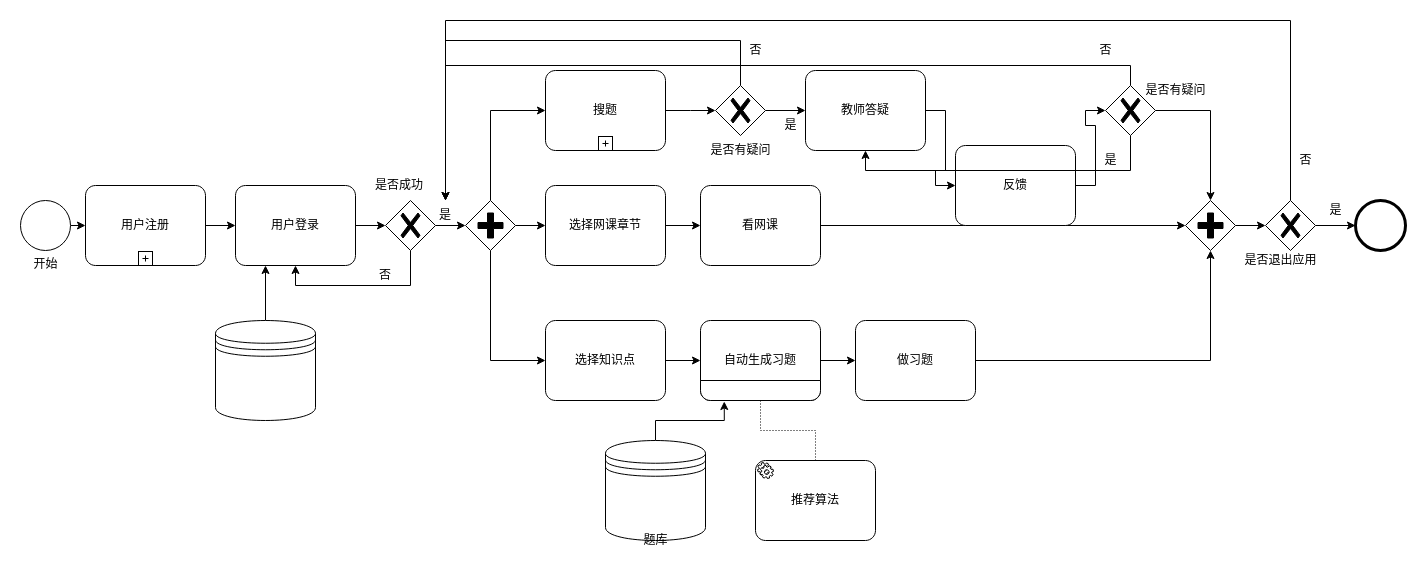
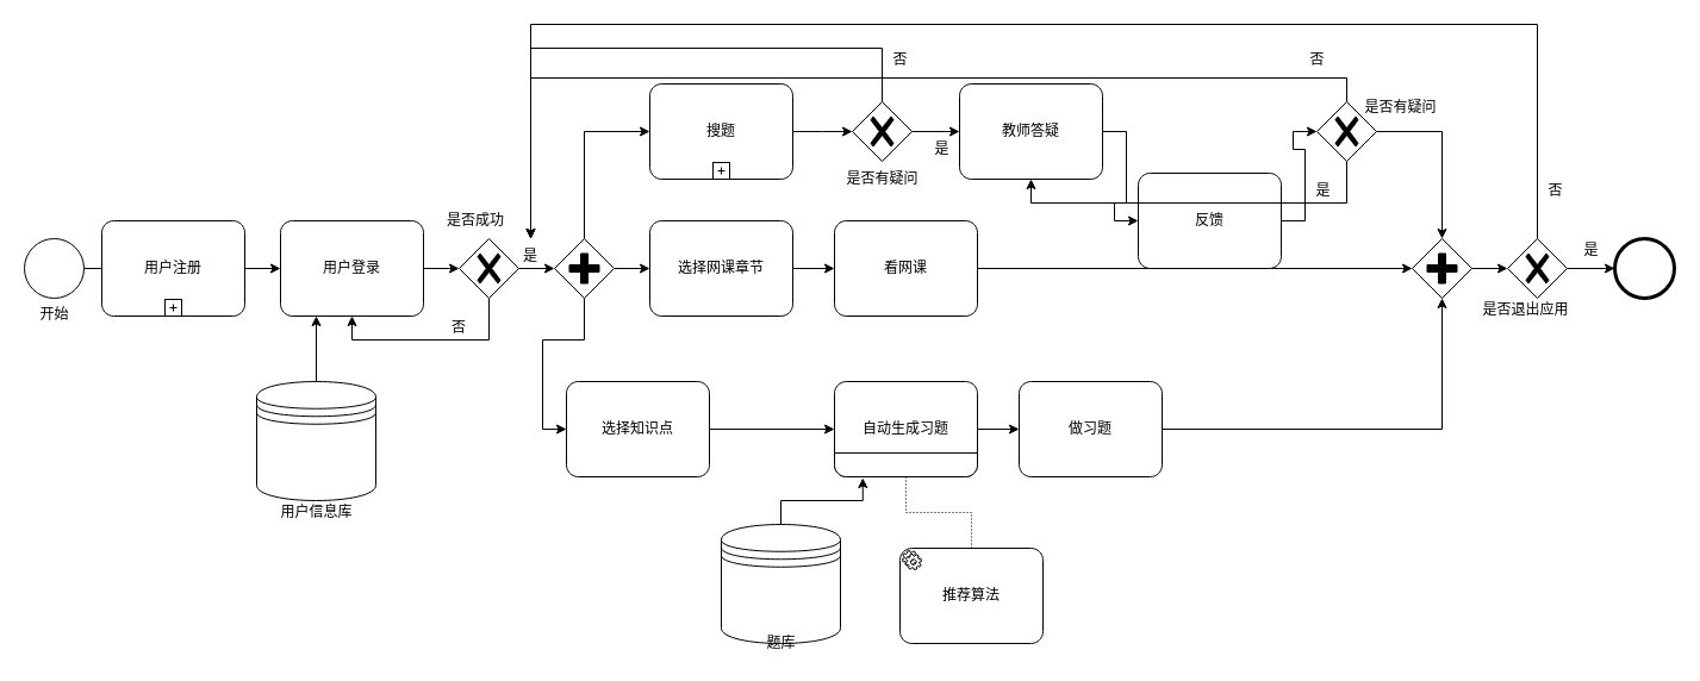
  <mxCell id="0" />
  <mxCell id="1" parent="0" />
- <mxCell id="2" style="edgeStyle=orthogonalEdgeStyle;rounded=0;orthogonalLoop=1;jettySize=auto;html=1;exitX=1;exitY=0.5;exitDx=0;exitDy=0;exitPerimeter=0;entryX=0;entryY=0.5;entryDx=0;entryDy=0;entryPerimeter=0;" edge="1" parent="1" source="3" target="5"><mxGeometry relative="1" as="geometry" /></mxCell>
+ <mxCell id="2" style="edgeStyle=orthogonalEdgeStyle;rounded=0;orthogonalLoop=1;jettySize=auto;html=1;exitX=1;exitY=0.5;exitDx=0;exitDy=0;exitPerimeter=0;entryX=0;entryY=0.5;entryDx=0;entryDy=0;entryPerimeter=0;endArrow=none;" edge="1" parent="1" source="3" target="5"><mxGeometry relative="1" as="geometry" /></mxCell>
  <mxCell id="3" value="开始" style="points=[[0.145,0.145,0],[0.5,0,0],[0.855,0.145,0],[1,0.5,0],[0.855,0.855,0],[0.5,1,0],[0.145,0.855,0],[0,0.5,0]];shape=mxgraph.bpmn.event;html=1;verticalLabelPosition=bottom;labelBackgroundColor=#ffffff;verticalAlign=top;align=center;perimeter=ellipsePerimeter;outlineConnect=0;aspect=fixed;outline=standard;symbol=general;" vertex="1" parent="1"><mxGeometry x="20" y="200" width="50" height="50" as="geometry" /></mxCell>
  <mxCell id="4" style="edgeStyle=orthogonalEdgeStyle;rounded=0;orthogonalLoop=1;jettySize=auto;html=1;exitX=1;exitY=0.5;exitDx=0;exitDy=0;exitPerimeter=0;" edge="1" parent="1" source="5"><mxGeometry relative="1" as="geometry"><mxPoint x="235" y="225" as="targetPoint" /></mxGeometry></mxCell>
  <mxCell id="5" value="用户注册" style="points=[[0.25,0,0],[0.5,0,0],[0.75,0,0],[1,0.25,0],[1,0.5,0],[1,0.75,0],[0.75,1,0],[0.5,1,0],[0.25,1,0],[0,0.75,0],[0,0.5,0],[0,0.25,0]];shape=mxgraph.bpmn.task;whiteSpace=wrap;rectStyle=rounded;size=10;taskMarker=abstract;isLoopSub=1;" vertex="1" parent="1"><mxGeometry x="85" y="185" width="120" height="80" as="geometry" /></mxCell>
  <mxCell id="6" style="edgeStyle=orthogonalEdgeStyle;rounded=0;orthogonalLoop=1;jettySize=auto;html=1;exitX=1;exitY=0.5;exitDx=0;exitDy=0;exitPerimeter=0;" edge="1" parent="1" source="7" target="10"><mxGeometry relative="1" as="geometry" /></mxCell>
  <mxCell id="7" value="用户登录" style="points=[[0.25,0,0],[0.5,0,0],[0.75,0,0],[1,0.25,0],[1,0.5,0],[1,0.75,0],[0.75,1,0],[0.5,1,0],[0.25,1,0],[0,0.75,0],[0,0.5,0],[0,0.25,0]];shape=mxgraph.bpmn.task;whiteSpace=wrap;rectStyle=rounded;size=10;taskMarker=abstract;" vertex="1" parent="1"><mxGeometry x="235" y="185" width="120" height="80" as="geometry" /></mxCell>
  <mxCell id="8" style="edgeStyle=orthogonalEdgeStyle;rounded=0;orthogonalLoop=1;jettySize=auto;html=1;exitX=0.5;exitY=1;exitDx=0;exitDy=0;exitPerimeter=0;entryX=0.5;entryY=1;entryDx=0;entryDy=0;entryPerimeter=0;" edge="1" parent="1" source="10" target="7"><mxGeometry relative="1" as="geometry" /></mxCell>
  <mxCell id="9" style="edgeStyle=orthogonalEdgeStyle;rounded=0;orthogonalLoop=1;jettySize=auto;html=1;exitX=1;exitY=0.5;exitDx=0;exitDy=0;exitPerimeter=0;entryX=0;entryY=0.5;entryDx=0;entryDy=0;entryPerimeter=0;" edge="1" parent="1" source="10" target="14"><mxGeometry relative="1" as="geometry" /></mxCell>
  <mxCell id="10" value="" style="points=[[0.25,0.25,0],[0.5,0,0],[0.75,0.25,0],[1,0.5,0],[0.75,0.75,0],[0.5,1,0],[0.25,0.75,0],[0,0.5,0]];shape=mxgraph.bpmn.gateway2;html=1;verticalLabelPosition=bottom;labelBackgroundColor=#ffffff;verticalAlign=top;align=center;perimeter=rhombusPerimeter;outlineConnect=0;outline=none;symbol=none;gwType=exclusive;" vertex="1" parent="1"><mxGeometry x="385" y="200" width="50" height="50" as="geometry" /></mxCell>
  <mxCell id="11" style="edgeStyle=orthogonalEdgeStyle;rounded=0;orthogonalLoop=1;jettySize=auto;html=1;exitX=1;exitY=0.5;exitDx=0;exitDy=0;exitPerimeter=0;entryX=0;entryY=0.5;entryDx=0;entryDy=0;entryPerimeter=0;" edge="1" parent="1" source="14"><mxGeometry relative="1" as="geometry"><mxPoint x="545" y="225" as="targetPoint" /></mxGeometry></mxCell>
  <mxCell id="12" style="edgeStyle=orthogonalEdgeStyle;rounded=0;orthogonalLoop=1;jettySize=auto;html=1;exitX=0.5;exitY=0;exitDx=0;exitDy=0;exitPerimeter=0;entryX=0;entryY=0.5;entryDx=0;entryDy=0;entryPerimeter=0;" edge="1" parent="1" source="14" target="22"><mxGeometry relative="1" as="geometry" /></mxCell>
  <mxCell id="13" style="edgeStyle=orthogonalEdgeStyle;rounded=0;orthogonalLoop=1;jettySize=auto;html=1;exitX=0.5;exitY=1;exitDx=0;exitDy=0;exitPerimeter=0;entryX=0;entryY=0.5;entryDx=0;entryDy=0;entryPerimeter=0;" edge="1" parent="1" source="14" target="36"><mxGeometry relative="1" as="geometry" /></mxCell>
  <mxCell id="14" value="" style="points=[[0.25,0.25,0],[0.5,0,0],[0.75,0.25,0],[1,0.5,0],[0.75,0.75,0],[0.5,1,0],[0.25,0.75,0],[0,0.5,0]];shape=mxgraph.bpmn.gateway2;html=1;verticalLabelPosition=bottom;labelBackgroundColor=#ffffff;verticalAlign=top;align=center;perimeter=rhombusPerimeter;outlineConnect=0;outline=none;symbol=none;gwType=parallel;" vertex="1" parent="1"><mxGeometry x="465" y="200" width="50" height="50" as="geometry" /></mxCell>
  <mxCell id="15" value="是否成功" style="text;html=1;strokeColor=none;fillColor=none;align=center;verticalAlign=middle;whiteSpace=wrap;rounded=0;" vertex="1" parent="1"><mxGeometry x="369" y="170" width="60" height="30" as="geometry" /></mxCell>
  <mxCell id="16" value="否" style="text;html=1;strokeColor=none;fillColor=none;align=center;verticalAlign=middle;whiteSpace=wrap;rounded=0;" vertex="1" parent="1"><mxGeometry x="355" y="260" width="60" height="30" as="geometry" /></mxCell>
  <mxCell id="17" value="是" style="text;html=1;strokeColor=none;fillColor=none;align=center;verticalAlign=middle;whiteSpace=wrap;rounded=0;" vertex="1" parent="1"><mxGeometry x="415" y="200" width="60" height="30" as="geometry" /></mxCell>
  <mxCell id="18" style="edgeStyle=orthogonalEdgeStyle;rounded=0;orthogonalLoop=1;jettySize=auto;html=1;exitX=0.5;exitY=0;exitDx=0;exitDy=0;entryX=0.25;entryY=1;entryDx=0;entryDy=0;entryPerimeter=0;" edge="1" parent="1" source="19" target="7"><mxGeometry relative="1" as="geometry" /></mxCell>
  <mxCell id="19" value="" style="shape=datastore;whiteSpace=wrap;html=1;labelPosition=center;verticalLabelPosition=bottom;align=center;verticalAlign=top;" vertex="1" parent="1"><mxGeometry x="215" y="320" width="100" height="100" as="geometry" /></mxCell>
+ <mxCell id="20" value="用户信息库" style="text;html=1;align=center;verticalAlign=middle;resizable=0;points=[];autosize=1;strokeColor=none;fillColor=none;" vertex="1" parent="1"><mxGeometry x="225" y="420" width="80" height="20" as="geometry" /></mxCell>
  <mxCell id="21" value="" style="edgeStyle=orthogonalEdgeStyle;rounded=0;orthogonalLoop=1;jettySize=auto;html=1;" edge="1" parent="1" source="22"><mxGeometry relative="1" as="geometry"><mxPoint x="715" y="110" as="targetPoint" /></mxGeometry></mxCell>
  <mxCell id="22" value="搜题" style="points=[[0.25,0,0],[0.5,0,0],[0.75,0,0],[1,0.25,0],[1,0.5,0],[1,0.75,0],[0.75,1,0],[0.5,1,0],[0.25,1,0],[0,0.75,0],[0,0.5,0],[0,0.25,0]];shape=mxgraph.bpmn.task;whiteSpace=wrap;rectStyle=rounded;size=10;taskMarker=abstract;isLoopSub=1;" vertex="1" parent="1"><mxGeometry x="545" y="70" width="120" height="80" as="geometry" /></mxCell>
  <mxCell id="23" value="" style="edgeStyle=orthogonalEdgeStyle;rounded=0;orthogonalLoop=1;jettySize=auto;html=1;" edge="1" parent="1" source="24" target="48"><mxGeometry relative="1" as="geometry" /></mxCell>
  <mxCell id="24" value="教师答疑" style="points=[[0.25,0,0],[0.5,0,0],[0.75,0,0],[1,0.25,0],[1,0.5,0],[1,0.75,0],[0.75,1,0],[0.5,1,0],[0.25,1,0],[0,0.75,0],[0,0.5,0],[0,0.25,0]];shape=mxgraph.bpmn.task;whiteSpace=wrap;rectStyle=rounded;size=10;taskMarker=abstract;" vertex="1" parent="1"><mxGeometry x="805" y="70" width="120" height="80" as="geometry" /></mxCell>
  <mxCell id="25" style="edgeStyle=orthogonalEdgeStyle;rounded=0;orthogonalLoop=1;jettySize=auto;html=1;exitX=1;exitY=0.5;exitDx=0;exitDy=0;exitPerimeter=0;" edge="1" parent="1" source="27" target="24"><mxGeometry relative="1" as="geometry" /></mxCell>
  <mxCell id="26" style="edgeStyle=orthogonalEdgeStyle;rounded=0;orthogonalLoop=1;jettySize=auto;html=1;exitX=0.5;exitY=0;exitDx=0;exitDy=0;exitPerimeter=0;" edge="1" parent="1" source="27" target="17"><mxGeometry relative="1" as="geometry"><Array as="points"><mxPoint x="740" y="40" /><mxPoint x="445" y="40" /></Array></mxGeometry></mxCell>
  <mxCell id="27" value="" style="points=[[0.25,0.25,0],[0.5,0,0],[0.75,0.25,0],[1,0.5,0],[0.75,0.75,0],[0.5,1,0],[0.25,0.75,0],[0,0.5,0]];shape=mxgraph.bpmn.gateway2;html=1;verticalLabelPosition=bottom;labelBackgroundColor=#ffffff;verticalAlign=top;align=center;perimeter=rhombusPerimeter;outlineConnect=0;outline=none;symbol=none;gwType=exclusive;" vertex="1" parent="1"><mxGeometry x="715" y="85" width="50" height="50" as="geometry" /></mxCell>
  <mxCell id="28" value="是否有疑问" style="text;html=1;align=center;verticalAlign=middle;resizable=0;points=[];autosize=1;strokeColor=none;fillColor=none;" vertex="1" parent="1"><mxGeometry x="700" y="140" width="80" height="20" as="geometry" /></mxCell>
  <mxCell id="29" value="是" style="text;html=1;align=center;verticalAlign=middle;resizable=0;points=[];autosize=1;strokeColor=none;fillColor=none;" vertex="1" parent="1"><mxGeometry x="775" y="115" width="30" height="20" as="geometry" /></mxCell>
  <mxCell id="30" value="否" style="text;html=1;align=center;verticalAlign=middle;resizable=0;points=[];autosize=1;strokeColor=none;fillColor=none;" vertex="1" parent="1"><mxGeometry x="740" y="40" width="30" height="20" as="geometry" /></mxCell>
  <mxCell id="31" value="" style="edgeStyle=orthogonalEdgeStyle;rounded=0;orthogonalLoop=1;jettySize=auto;html=1;" edge="1" parent="1" source="32" target="34"><mxGeometry relative="1" as="geometry" /></mxCell>
  <mxCell id="32" value="选择网课章节" style="points=[[0.25,0,0],[0.5,0,0],[0.75,0,0],[1,0.25,0],[1,0.5,0],[1,0.75,0],[0.75,1,0],[0.5,1,0],[0.25,1,0],[0,0.75,0],[0,0.5,0],[0,0.25,0]];shape=mxgraph.bpmn.task;whiteSpace=wrap;rectStyle=rounded;size=10;taskMarker=abstract;" vertex="1" parent="1"><mxGeometry x="545" y="185" width="120" height="80" as="geometry" /></mxCell>
  <mxCell id="33" style="edgeStyle=orthogonalEdgeStyle;rounded=0;orthogonalLoop=1;jettySize=auto;html=1;exitX=1;exitY=0.5;exitDx=0;exitDy=0;exitPerimeter=0;entryX=0;entryY=0.5;entryDx=0;entryDy=0;entryPerimeter=0;" edge="1" parent="1" source="34" target="57"><mxGeometry relative="1" as="geometry" /></mxCell>
  <mxCell id="34" value="看网课" style="points=[[0.25,0,0],[0.5,0,0],[0.75,0,0],[1,0.25,0],[1,0.5,0],[1,0.75,0],[0.75,1,0],[0.5,1,0],[0.25,1,0],[0,0.75,0],[0,0.5,0],[0,0.25,0]];shape=mxgraph.bpmn.task;whiteSpace=wrap;rectStyle=rounded;size=10;taskMarker=abstract;" vertex="1" parent="1"><mxGeometry x="700" y="185" width="120" height="80" as="geometry" /></mxCell>
  <mxCell id="35" style="edgeStyle=orthogonalEdgeStyle;rounded=0;orthogonalLoop=1;jettySize=auto;html=1;exitX=1;exitY=0.5;exitDx=0;exitDy=0;exitPerimeter=0;entryX=0;entryY=0.5;entryDx=0;entryDy=0;entryPerimeter=0;" edge="1" parent="1" source="36" target="38"><mxGeometry relative="1" as="geometry" /></mxCell>
- <mxCell id="36" value="选择知识点" style="points=[[0.25,0,0],[0.5,0,0],[0.75,0,0],[1,0.25,0],[1,0.5,0],[1,0.75,0],[0.75,1,0],[0.5,1,0],[0.25,1,0],[0,0.75,0],[0,0.5,0],[0,0.25,0]];shape=mxgraph.bpmn.task;whiteSpace=wrap;rectStyle=rounded;size=10;taskMarker=abstract;" vertex="1" parent="1"><mxGeometry x="545" y="320" width="120" height="80" as="geometry" /></mxCell>
+ <mxCell id="36" value="选择知识点" style="points=[[0.25,0,0],[0.5,0,0],[0.75,0,0],[1,0.25,0],[1,0.5,0],[1,0.75,0],[0.75,1,0],[0.5,1,0],[0.25,1,0],[0,0.75,0],[0,0.5,0],[0,0.25,0]];shape=mxgraph.bpmn.task;whiteSpace=wrap;rectStyle=rounded;size=10;taskMarker=abstract;" vertex="1" parent="1"><mxGeometry x="475" y="320" width="120" height="80" as="geometry" /></mxCell>
  <mxCell id="37" style="edgeStyle=orthogonalEdgeStyle;rounded=0;orthogonalLoop=1;jettySize=auto;html=1;exitX=1;exitY=0.5;exitDx=0;exitDy=0;exitPerimeter=0;" edge="1" parent="1" source="38" target="40"><mxGeometry relative="1" as="geometry" /></mxCell>
  <mxCell id="38" value="自动生成习题" style="points=[[0.25,0,0],[0.5,0,0],[0.75,0,0],[1,0.25,0],[1,0.5,0],[1,0.75,0],[0.75,1,0],[0.5,1,0],[0.25,1,0],[0,0.75,0],[0,0.5,0],[0,0.25,0]];shape=mxgraph.bpmn.task;whiteSpace=wrap;rectStyle=rounded;size=10;taskMarker=abstract;" vertex="1" parent="1"><mxGeometry x="700" y="320" width="120" height="80" as="geometry" /></mxCell>
  <mxCell id="39" style="edgeStyle=orthogonalEdgeStyle;rounded=0;orthogonalLoop=1;jettySize=auto;html=1;exitX=1;exitY=0.5;exitDx=0;exitDy=0;exitPerimeter=0;entryX=0.5;entryY=1;entryDx=0;entryDy=0;entryPerimeter=0;" edge="1" parent="1" source="40" target="57"><mxGeometry relative="1" as="geometry" /></mxCell>
  <mxCell id="40" value="做习题" style="points=[[0.25,0,0],[0.5,0,0],[0.75,0,0],[1,0.25,0],[1,0.5,0],[1,0.75,0],[0.75,1,0],[0.5,1,0],[0.25,1,0],[0,0.75,0],[0,0.5,0],[0,0.25,0]];shape=mxgraph.bpmn.task;whiteSpace=wrap;rectStyle=rounded;size=10;taskMarker=abstract;" vertex="1" parent="1"><mxGeometry x="855" y="320" width="120" height="80" as="geometry" /></mxCell>
  <mxCell id="41" style="edgeStyle=orthogonalEdgeStyle;rounded=0;orthogonalLoop=1;jettySize=auto;html=1;exitX=0.5;exitY=0;exitDx=0;exitDy=0;entryX=0.198;entryY=1.05;entryDx=0;entryDy=0;entryPerimeter=0;" edge="1" parent="1" source="42" target="44"><mxGeometry relative="1" as="geometry" /></mxCell>
  <mxCell id="42" value="" style="shape=datastore;whiteSpace=wrap;html=1;labelPosition=center;verticalLabelPosition=bottom;align=center;verticalAlign=top;" vertex="1" parent="1"><mxGeometry x="605" y="440" width="100" height="100" as="geometry" /></mxCell>
  <mxCell id="43" value="题库" style="text;html=1;align=center;verticalAlign=middle;resizable=0;points=[];autosize=1;strokeColor=none;fillColor=none;" vertex="1" parent="1"><mxGeometry x="635" y="530" width="40" height="20" as="geometry" /></mxCell>
  <mxCell id="44" value="" style="shape=mxgraph.bpmn.task;part=1;taskMarker=abstract;rectStyle=rounded;isLoopSub=0;topLeftStyle=square;topRightStyle=square;whiteSpace=wrap;" vertex="1" parent="1"><mxGeometry x="700" y="380" width="120" height="20" as="geometry" /></mxCell>
  <mxCell id="45" value="" style="edgeStyle=orthogonalEdgeStyle;html=1;elbow=horizontal;endArrow=none;labelBackgroundColor=none;endSize=12;endFill=0;dashed=1;dashPattern=1 2;exitX=0.5;exitY=1;rounded=0;entryX=0.5;entryY=0;entryDx=0;entryDy=0;entryPerimeter=0;" edge="1" source="44" target="46" parent="1"><mxGeometry relative="1" as="geometry"><mxPoint x="760" y="465" as="targetPoint" /></mxGeometry></mxCell>
  <mxCell id="46" value="推荐算法" style="points=[[0.25,0,0],[0.5,0,0],[0.75,0,0],[1,0.25,0],[1,0.5,0],[1,0.75,0],[0.75,1,0],[0.5,1,0],[0.25,1,0],[0,0.75,0],[0,0.5,0],[0,0.25,0]];shape=mxgraph.bpmn.task;whiteSpace=wrap;rectStyle=rounded;size=10;taskMarker=service;" vertex="1" parent="1"><mxGeometry x="755" y="460" width="120" height="80" as="geometry" /></mxCell>
  <mxCell id="47" style="edgeStyle=orthogonalEdgeStyle;rounded=0;orthogonalLoop=1;jettySize=auto;html=1;exitX=1;exitY=0.5;exitDx=0;exitDy=0;exitPerimeter=0;entryX=0;entryY=0.5;entryDx=0;entryDy=0;entryPerimeter=0;" edge="1" parent="1" source="48" target="52"><mxGeometry relative="1" as="geometry" /></mxCell>
  <mxCell id="48" value="反馈" style="points=[[0.25,0,0],[0.5,0,0],[0.75,0,0],[1,0.25,0],[1,0.5,0],[1,0.75,0],[0.75,1,0],[0.5,1,0],[0.25,1,0],[0,0.75,0],[0,0.5,0],[0,0.25,0]];shape=mxgraph.bpmn.task;whiteSpace=wrap;rectStyle=rounded;size=10;taskMarker=abstract;" vertex="1" parent="1"><mxGeometry x="955" y="145" width="120" height="80" as="geometry" /></mxCell>
  <mxCell id="49" style="edgeStyle=orthogonalEdgeStyle;rounded=0;orthogonalLoop=1;jettySize=auto;html=1;exitX=0.5;exitY=1;exitDx=0;exitDy=0;exitPerimeter=0;entryX=0.5;entryY=1;entryDx=0;entryDy=0;entryPerimeter=0;" edge="1" parent="1" source="52" target="24"><mxGeometry relative="1" as="geometry" /></mxCell>
  <mxCell id="50" style="edgeStyle=orthogonalEdgeStyle;rounded=0;orthogonalLoop=1;jettySize=auto;html=1;exitX=0.5;exitY=0;exitDx=0;exitDy=0;exitPerimeter=0;entryX=0.5;entryY=0;entryDx=0;entryDy=0;" edge="1" parent="1" source="52" target="17"><mxGeometry relative="1" as="geometry" /></mxCell>
  <mxCell id="51" style="edgeStyle=orthogonalEdgeStyle;rounded=0;orthogonalLoop=1;jettySize=auto;html=1;exitX=1;exitY=0.5;exitDx=0;exitDy=0;exitPerimeter=0;entryX=0.5;entryY=0;entryDx=0;entryDy=0;entryPerimeter=0;" edge="1" parent="1" source="52" target="57"><mxGeometry relative="1" as="geometry" /></mxCell>
  <mxCell id="52" value="" style="points=[[0.25,0.25,0],[0.5,0,0],[0.75,0.25,0],[1,0.5,0],[0.75,0.75,0],[0.5,1,0],[0.25,0.75,0],[0,0.5,0]];shape=mxgraph.bpmn.gateway2;html=1;verticalLabelPosition=bottom;labelBackgroundColor=#ffffff;verticalAlign=top;align=center;perimeter=rhombusPerimeter;outlineConnect=0;outline=none;symbol=none;gwType=exclusive;" vertex="1" parent="1"><mxGeometry x="1105" y="85" width="50" height="50" as="geometry" /></mxCell>
  <mxCell id="53" value="是否有疑问" style="text;html=1;align=center;verticalAlign=middle;resizable=0;points=[];autosize=1;strokeColor=none;fillColor=none;" vertex="1" parent="1"><mxGeometry x="1135" y="80" width="80" height="20" as="geometry" /></mxCell>
  <mxCell id="54" value="是" style="text;html=1;align=center;verticalAlign=middle;resizable=0;points=[];autosize=1;strokeColor=none;fillColor=none;" vertex="1" parent="1"><mxGeometry x="1095" y="150" width="30" height="20" as="geometry" /></mxCell>
  <mxCell id="55" value="否" style="text;html=1;align=center;verticalAlign=middle;resizable=0;points=[];autosize=1;strokeColor=none;fillColor=none;" vertex="1" parent="1"><mxGeometry x="1090" y="40" width="30" height="20" as="geometry" /></mxCell>
  <mxCell id="56" style="edgeStyle=orthogonalEdgeStyle;rounded=0;orthogonalLoop=1;jettySize=auto;html=1;exitX=1;exitY=0.5;exitDx=0;exitDy=0;exitPerimeter=0;" edge="1" parent="1" source="57" target="60"><mxGeometry relative="1" as="geometry" /></mxCell>
  <mxCell id="57" value="" style="points=[[0.25,0.25,0],[0.5,0,0],[0.75,0.25,0],[1,0.5,0],[0.75,0.75,0],[0.5,1,0],[0.25,0.75,0],[0,0.5,0]];shape=mxgraph.bpmn.gateway2;html=1;verticalLabelPosition=bottom;labelBackgroundColor=#ffffff;verticalAlign=top;align=center;perimeter=rhombusPerimeter;outlineConnect=0;outline=none;symbol=none;gwType=parallel;" vertex="1" parent="1"><mxGeometry x="1185" y="200" width="50" height="50" as="geometry" /></mxCell>
  <mxCell id="58" style="edgeStyle=orthogonalEdgeStyle;rounded=0;orthogonalLoop=1;jettySize=auto;html=1;exitX=0.5;exitY=0;exitDx=0;exitDy=0;exitPerimeter=0;entryX=0.5;entryY=0;entryDx=0;entryDy=0;" edge="1" parent="1" source="60" target="17"><mxGeometry relative="1" as="geometry"><Array as="points"><mxPoint x="1290" y="20" /><mxPoint x="445" y="20" /></Array></mxGeometry></mxCell>
  <mxCell id="59" style="edgeStyle=orthogonalEdgeStyle;rounded=0;orthogonalLoop=1;jettySize=auto;html=1;exitX=1;exitY=0.5;exitDx=0;exitDy=0;exitPerimeter=0;entryX=0;entryY=0.5;entryDx=0;entryDy=0;entryPerimeter=0;" edge="1" parent="1" source="60" target="63"><mxGeometry relative="1" as="geometry" /></mxCell>
  <mxCell id="60" value="" style="points=[[0.25,0.25,0],[0.5,0,0],[0.75,0.25,0],[1,0.5,0],[0.75,0.75,0],[0.5,1,0],[0.25,0.75,0],[0,0.5,0]];shape=mxgraph.bpmn.gateway2;html=1;verticalLabelPosition=bottom;labelBackgroundColor=#ffffff;verticalAlign=top;align=center;perimeter=rhombusPerimeter;outlineConnect=0;outline=none;symbol=none;gwType=exclusive;" vertex="1" parent="1"><mxGeometry x="1265" y="200" width="50" height="50" as="geometry" /></mxCell>
  <mxCell id="61" value="是否退出应用" style="text;html=1;align=center;verticalAlign=middle;resizable=0;points=[];autosize=1;strokeColor=none;fillColor=none;" vertex="1" parent="1"><mxGeometry x="1235" y="250" width="90" height="20" as="geometry" /></mxCell>
  <mxCell id="62" value="否" style="text;html=1;align=center;verticalAlign=middle;resizable=0;points=[];autosize=1;strokeColor=none;fillColor=none;" vertex="1" parent="1"><mxGeometry x="1290" y="150" width="30" height="20" as="geometry" /></mxCell>
  <mxCell id="63" value="" style="points=[[0.145,0.145,0],[0.5,0,0],[0.855,0.145,0],[1,0.5,0],[0.855,0.855,0],[0.5,1,0],[0.145,0.855,0],[0,0.5,0]];shape=mxgraph.bpmn.event;html=1;verticalLabelPosition=bottom;labelBackgroundColor=#ffffff;verticalAlign=top;align=center;perimeter=ellipsePerimeter;outlineConnect=0;aspect=fixed;outline=end;symbol=terminate2;" vertex="1" parent="1"><mxGeometry x="1355" y="200" width="50" height="50" as="geometry" /></mxCell>
  <mxCell id="64" value="是" style="text;html=1;align=center;verticalAlign=middle;resizable=0;points=[];autosize=1;strokeColor=none;fillColor=none;" vertex="1" parent="1"><mxGeometry x="1320" y="200" width="30" height="20" as="geometry" /></mxCell>
